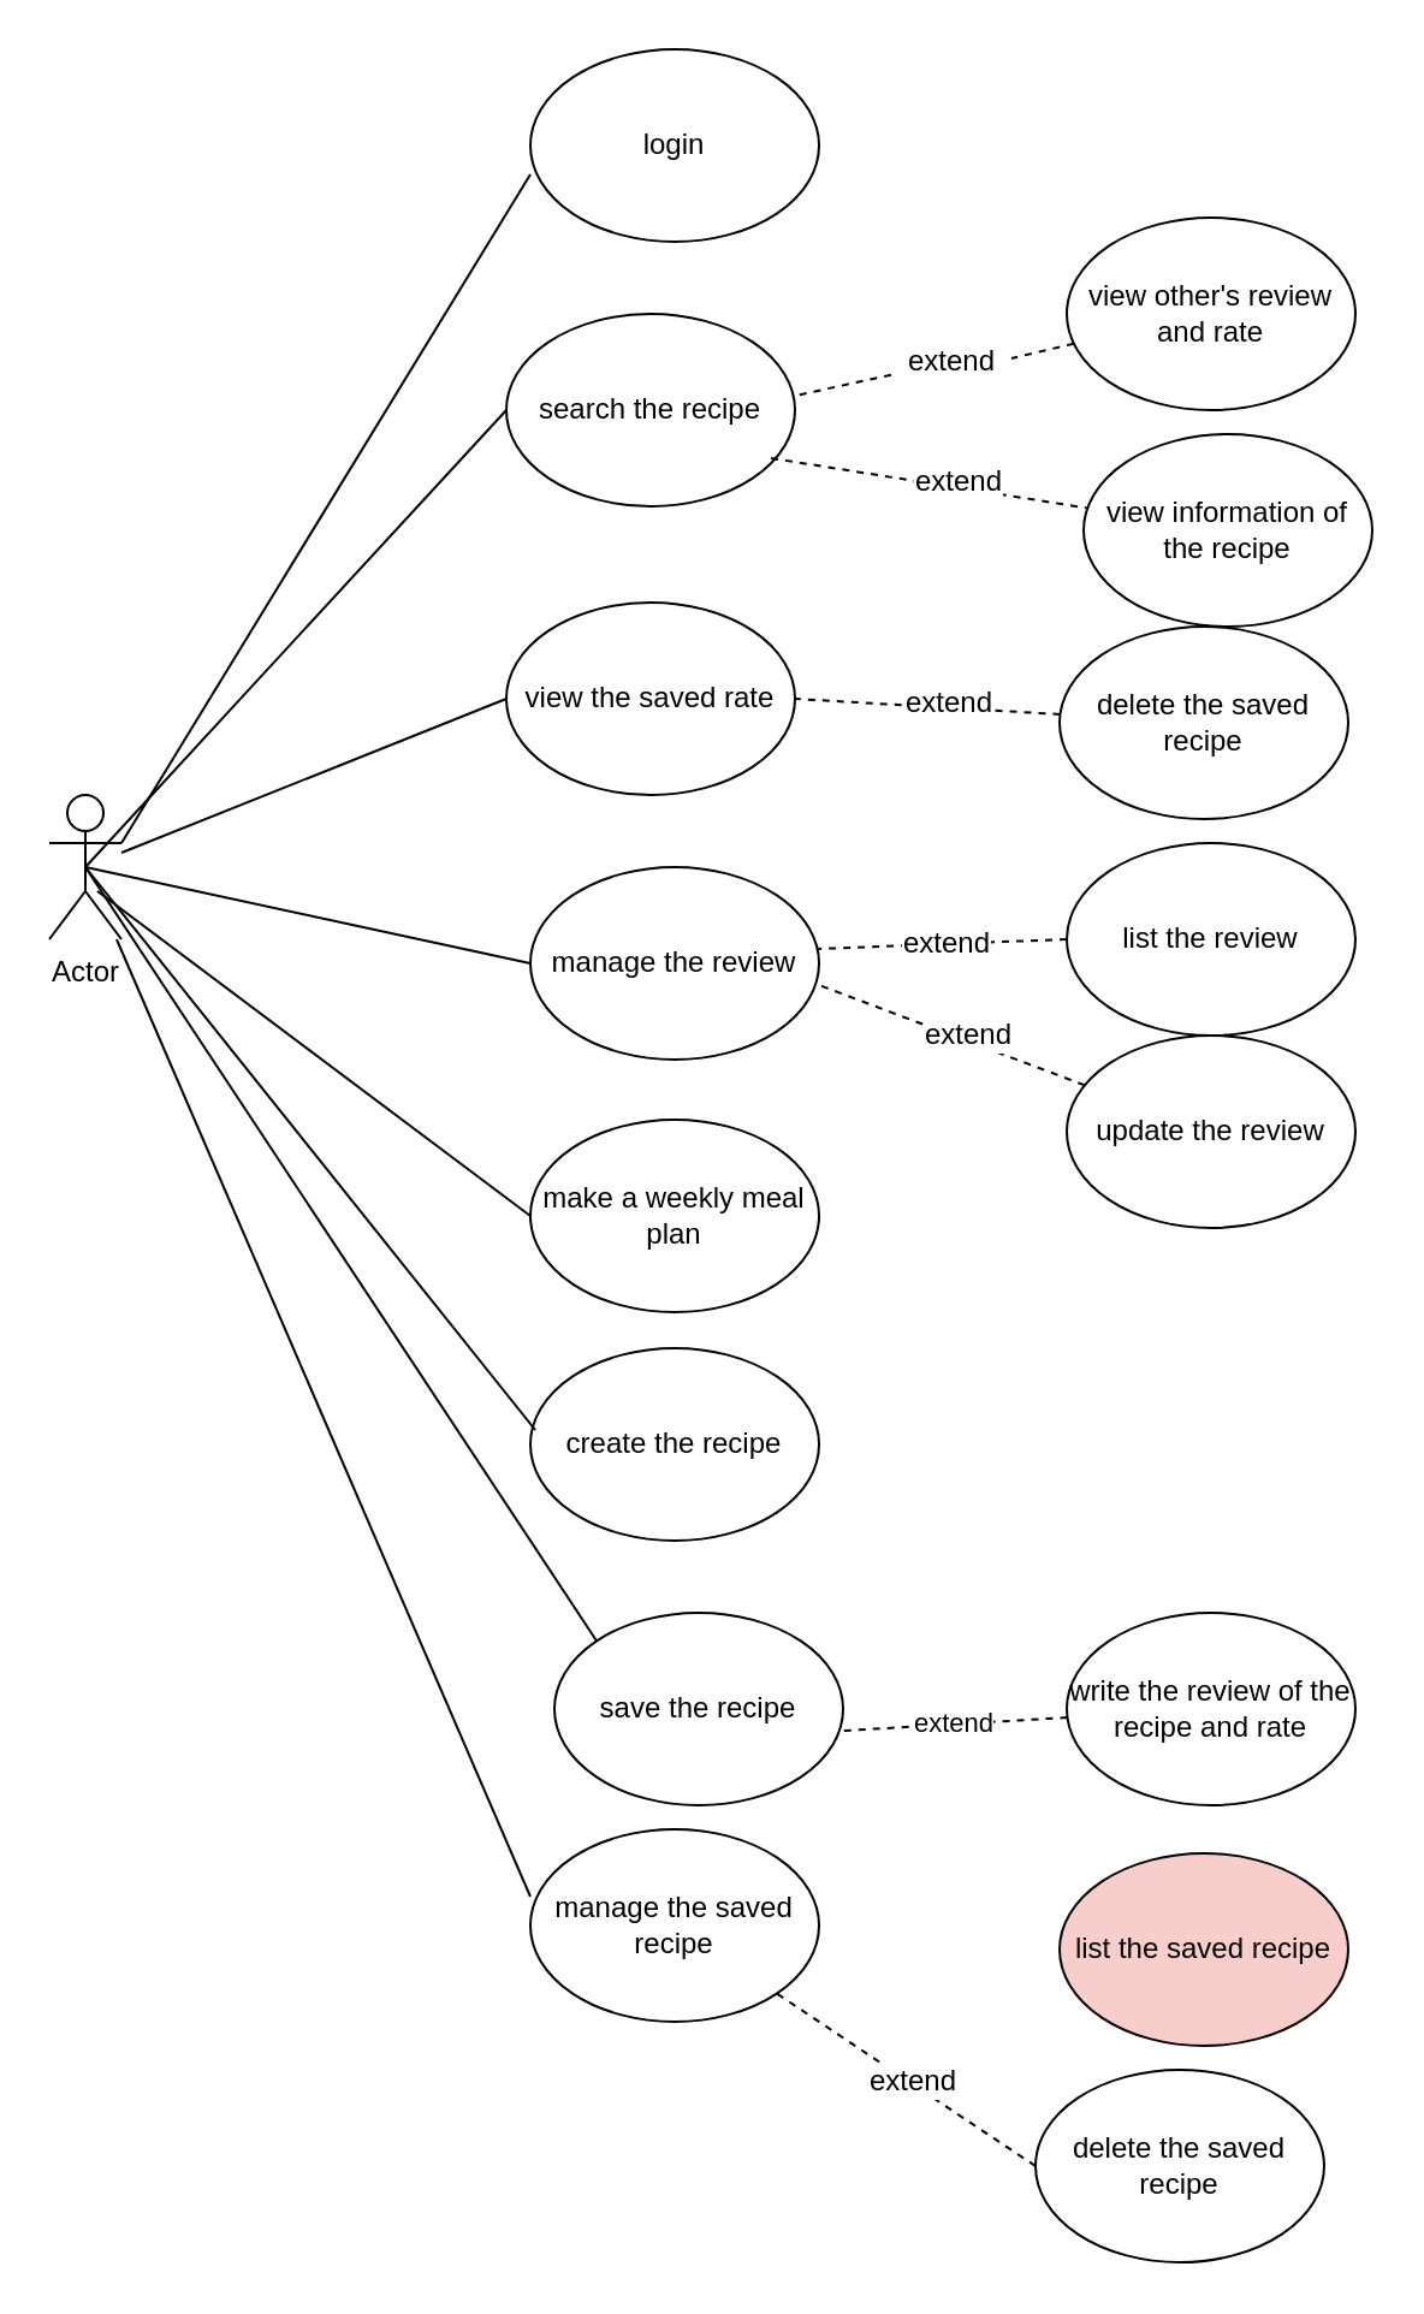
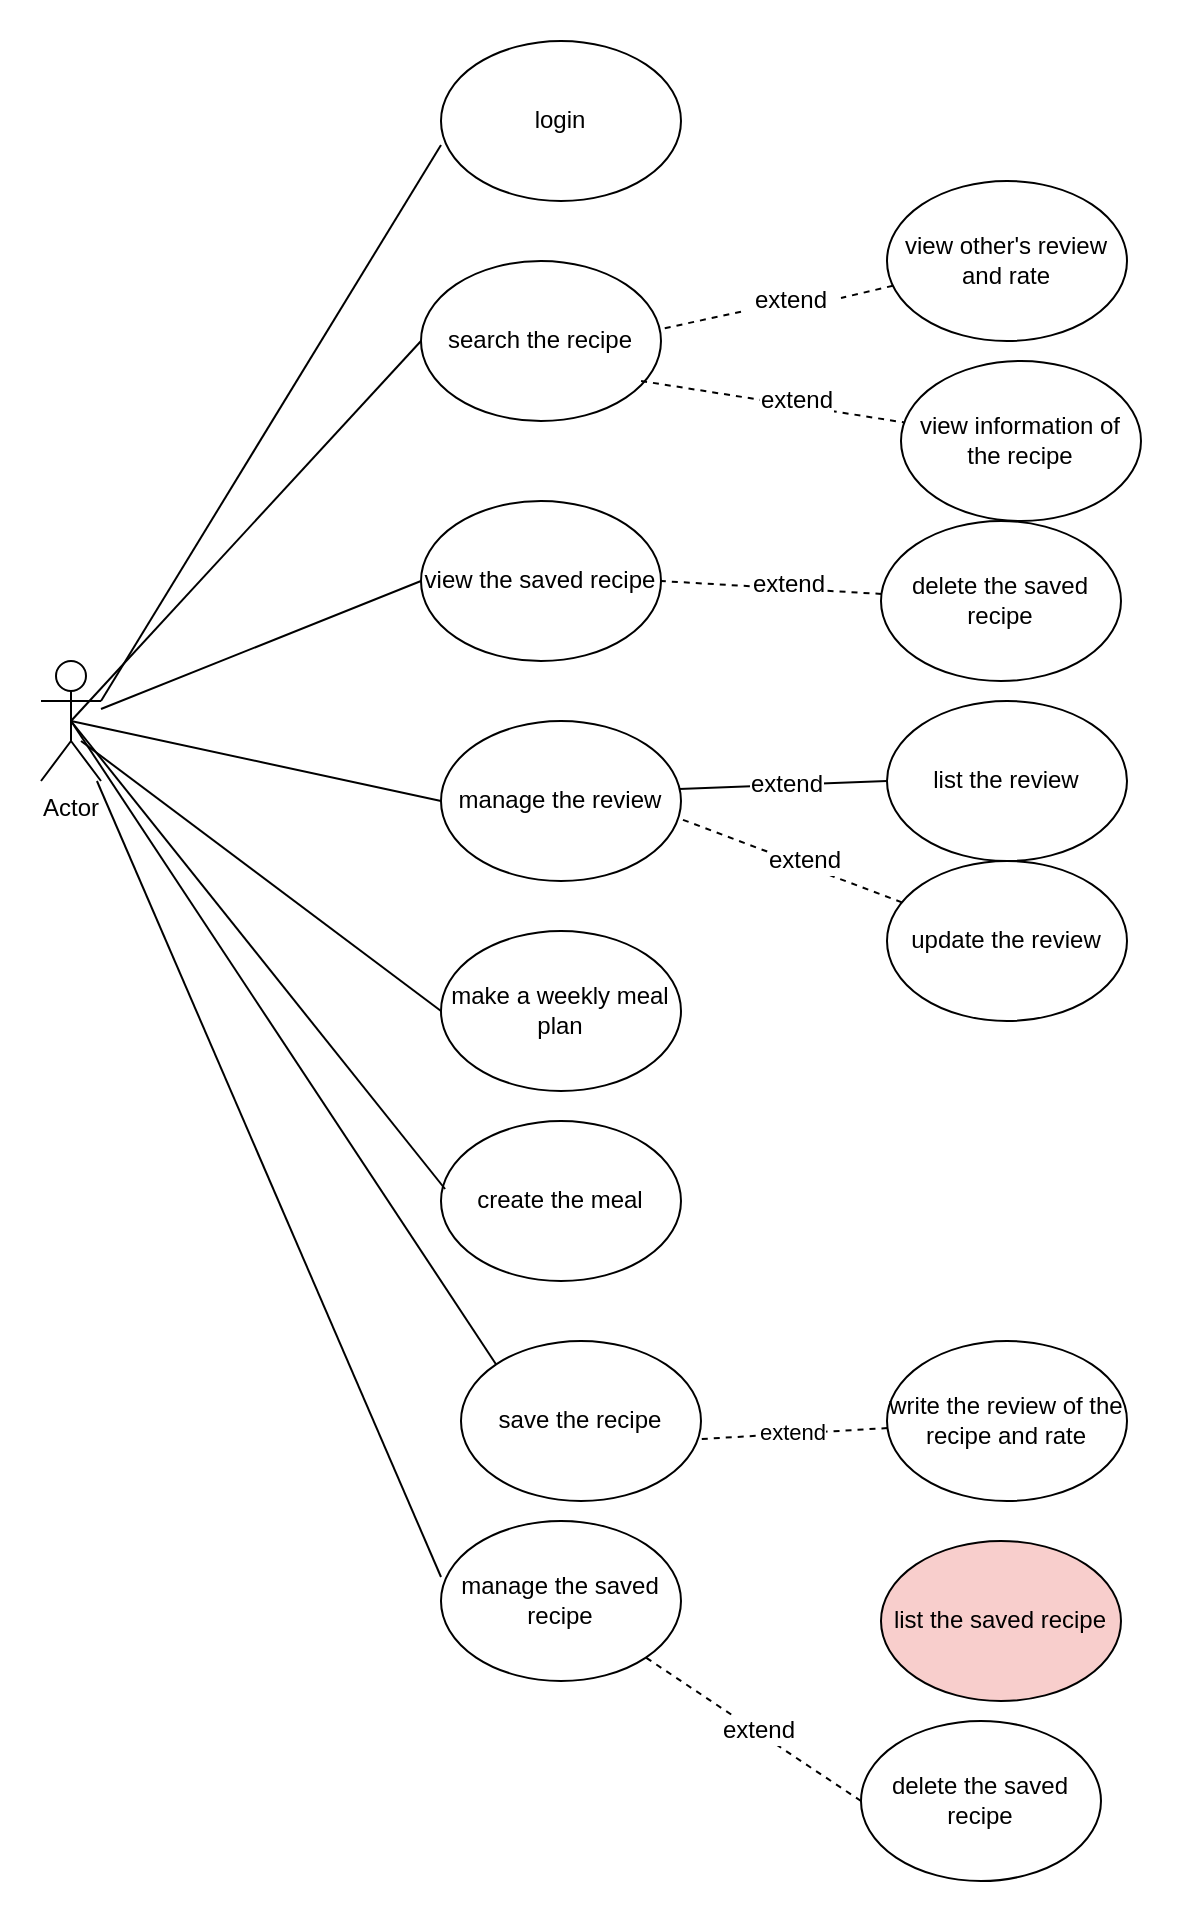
  <mxCell id="0" />
  <mxCell id="1" parent="0" />
  <mxCell id="2" value="Actor" style="shape=umlActor;verticalLabelPosition=bottom;labelBackgroundColor=#ffffff;verticalAlign=top;html=1;outlineConnect=0;" parent="1" vertex="1"><mxGeometry x="20" y="330" width="30" height="60" as="geometry" /></mxCell>
  <mxCell id="3" value="login" style="ellipse;whiteSpace=wrap;html=1;" parent="1" vertex="1"><mxGeometry x="220" y="20" width="120" height="80" as="geometry" /></mxCell>
  <mxCell id="4" value="" style="endArrow=none;html=1;entryX=0;entryY=0.65;entryDx=0;entryDy=0;entryPerimeter=0;exitX=1;exitY=0.333;exitDx=0;exitDy=0;exitPerimeter=0;" parent="1" source="2" target="3" edge="1"><mxGeometry width="50" height="50" relative="1" as="geometry"><mxPoint x="20" y="520" as="sourcePoint" /><mxPoint x="70" y="470" as="targetPoint" /></mxGeometry></mxCell>
  <mxCell id="5" value="manage the review" style="ellipse;whiteSpace=wrap;html=1;" parent="1" vertex="1"><mxGeometry x="220" y="360" width="120" height="80" as="geometry" /></mxCell>
  <mxCell id="6" value="" style="endArrow=none;html=1;exitX=0;exitY=0.5;exitDx=0;exitDy=0;" parent="1" source="5" edge="1"><mxGeometry width="50" height="50" relative="1" as="geometry"><mxPoint x="20" y="620" as="sourcePoint" /><mxPoint x="35" y="360" as="targetPoint" /></mxGeometry></mxCell>
  <mxCell id="7" value="list the review" style="ellipse;whiteSpace=wrap;html=1;" parent="1" vertex="1"><mxGeometry x="443" y="350" width="120" height="80" as="geometry" /></mxCell>
  <mxCell id="8" value="update the review" style="ellipse;whiteSpace=wrap;html=1;" parent="1" vertex="1"><mxGeometry x="443" y="430" width="120" height="80" as="geometry" /></mxCell>
  <mxCell id="9" value="search the recipe" style="ellipse;whiteSpace=wrap;html=1;" parent="1" vertex="1"><mxGeometry x="210" y="130" width="120" height="80" as="geometry" /></mxCell>
  <mxCell id="10" value="" style="endArrow=none;html=1;entryX=0.5;entryY=0.5;entryDx=0;entryDy=0;entryPerimeter=0;exitX=0;exitY=0.5;exitDx=0;exitDy=0;" parent="1" source="9" target="2" edge="1"><mxGeometry width="50" height="50" relative="1" as="geometry"><mxPoint x="20" y="810" as="sourcePoint" /><mxPoint x="70" y="760" as="targetPoint" /></mxGeometry></mxCell>
  <mxCell id="11" value="save the recipe" style="ellipse;whiteSpace=wrap;html=1;" parent="1" vertex="1"><mxGeometry x="230" y="670" width="120" height="80" as="geometry" /></mxCell>
  <mxCell id="12" value="" style="endArrow=none;html=1;exitX=0;exitY=0;exitDx=0;exitDy=0;entryX=0.5;entryY=0.5;entryDx=0;entryDy=0;entryPerimeter=0;" parent="1" source="11" target="2" edge="1"><mxGeometry width="50" height="50" relative="1" as="geometry"><mxPoint x="20" y="810" as="sourcePoint" /><mxPoint x="20" y="420" as="targetPoint" /></mxGeometry></mxCell>
- <mxCell id="13" value="create the recipe" style="ellipse;whiteSpace=wrap;html=1;" parent="1" vertex="1"><mxGeometry x="220" y="560" width="120" height="80" as="geometry" /></mxCell>
+ <mxCell id="13" value="create the meal" style="ellipse;whiteSpace=wrap;html=1;" parent="1" vertex="1"><mxGeometry x="220" y="560" width="120" height="80" as="geometry" /></mxCell>
  <mxCell id="14" value="" style="endArrow=none;html=1;entryX=0.017;entryY=0.425;entryDx=0;entryDy=0;entryPerimeter=0;exitX=0.5;exitY=0.5;exitDx=0;exitDy=0;exitPerimeter=0;" parent="1" source="2" target="13" edge="1"><mxGeometry width="50" height="50" relative="1" as="geometry"><mxPoint x="40" y="370" as="sourcePoint" /><mxPoint x="70" y="850" as="targetPoint" /></mxGeometry></mxCell>
- <mxCell id="15" value="view the saved rate" style="ellipse;whiteSpace=wrap;html=1;" parent="1" vertex="1"><mxGeometry x="210" y="250" width="120" height="80" as="geometry" /></mxCell>
+ <mxCell id="15" value="view the saved recipe" style="ellipse;whiteSpace=wrap;html=1;" parent="1" vertex="1"><mxGeometry x="210" y="250" width="120" height="80" as="geometry" /></mxCell>
  <mxCell id="16" value="" style="endArrow=none;html=1;entryX=0;entryY=0.5;entryDx=0;entryDy=0;" parent="1" source="2" target="15" edge="1"><mxGeometry width="50" height="50" relative="1" as="geometry"><mxPoint x="20" y="900" as="sourcePoint" /><mxPoint x="70" y="850" as="targetPoint" /></mxGeometry></mxCell>
  <mxCell id="17" value="view information of the recipe" style="ellipse;whiteSpace=wrap;html=1;" parent="1" vertex="1"><mxGeometry x="450" y="180" width="120" height="80" as="geometry" /></mxCell>
  <mxCell id="18" value="" style="endArrow=none;dashed=1;html=1;exitX=0.917;exitY=0.75;exitDx=0;exitDy=0;exitPerimeter=0;" parent="1" source="9" target="17" edge="1"><mxGeometry width="50" height="50" relative="1" as="geometry"><mxPoint x="350" y="300" as="sourcePoint" /><mxPoint x="70" y="850" as="targetPoint" /></mxGeometry></mxCell>
  <mxCell id="19" value="extend" style="text;html=1;align=center;verticalAlign=middle;resizable=0;points=[];;labelBackgroundColor=#ffffff;" parent="18" vertex="1" connectable="0"><mxGeometry x="0.164" y="3" relative="1" as="geometry"><mxPoint as="offset" /></mxGeometry></mxCell>
  <mxCell id="20" value="" style="endArrow=none;dashed=1;html=1;entryX=1;entryY=0.425;entryDx=0;entryDy=0;entryPerimeter=0;" parent="1" source="25" target="9" edge="1"><mxGeometry width="50" height="50" relative="1" as="geometry"><mxPoint x="400" y="360" as="sourcePoint" /><mxPoint x="70" y="850" as="targetPoint" /></mxGeometry></mxCell>
  <mxCell id="21" value="view other's review and rate" style="ellipse;whiteSpace=wrap;html=1;" parent="1" vertex="1"><mxGeometry x="443" y="90" width="120" height="80" as="geometry" /></mxCell>
  <mxCell id="22" value="write the review of the recipe and rate" style="ellipse;whiteSpace=wrap;html=1;" parent="1" vertex="1"><mxGeometry x="443" y="670" width="120" height="80" as="geometry" /></mxCell>
  <mxCell id="23" value="make a weekly meal plan" style="ellipse;whiteSpace=wrap;html=1;" parent="1" vertex="1"><mxGeometry x="220" y="465" width="120" height="80" as="geometry" /></mxCell>
  <mxCell id="24" value="" style="endArrow=none;html=1;exitX=0;exitY=0.5;exitDx=0;exitDy=0;" parent="1" source="23" edge="1"><mxGeometry width="50" height="50" relative="1" as="geometry"><mxPoint x="20" y="940" as="sourcePoint" /><mxPoint x="40" y="370" as="targetPoint" /></mxGeometry></mxCell>
  <mxCell id="25" value="extend" style="text;html=1;align=center;verticalAlign=middle;resizable=0;points=[];;autosize=1;" parent="1" vertex="1"><mxGeometry x="370" width="50" height="20" as="geometry" y="140" /></mxCell>
  <mxCell id="26" value="" style="endArrow=none;dashed=1;html=1;entryX=1;entryY=0.425;entryDx=0;entryDy=0;entryPerimeter=0;" parent="1" source="21" target="25" edge="1"><mxGeometry width="50" height="50" relative="1" as="geometry"><mxPoint x="430.664" y="195.934" as="sourcePoint" /><mxPoint x="350" y="204" as="targetPoint" /></mxGeometry></mxCell>
- <mxCell id="27" value="" style="endArrow=none;dashed=1;html=1;entryX=0.992;entryY=0.425;entryDx=0;entryDy=0;entryPerimeter=0;exitX=0;exitY=0.5;exitDx=0;exitDy=0;" parent="1" source="7" target="5" edge="1"><mxGeometry width="50" height="50" relative="1" as="geometry"><mxPoint x="20" y="900" as="sourcePoint" /><mxPoint x="70" y="850" as="targetPoint" /></mxGeometry></mxCell>
+ <mxCell id="27" value="" style="endArrow=none;dashed=0;html=1;entryX=0.992;entryY=0.425;entryDx=0;entryDy=0;entryPerimeter=0;exitX=0;exitY=0.5;exitDx=0;exitDy=0;" parent="1" source="7" target="5" edge="1"><mxGeometry width="50" height="50" relative="1" as="geometry"><mxPoint x="20" y="900" as="sourcePoint" /><mxPoint x="70" y="850" as="targetPoint" /></mxGeometry></mxCell>
  <mxCell id="28" value="extend" style="text;html=1;align=center;verticalAlign=middle;resizable=0;points=[];;labelBackgroundColor=#ffffff;" parent="27" vertex="1" connectable="0"><mxGeometry x="-0.017" relative="1" as="geometry"><mxPoint as="offset" /></mxGeometry></mxCell>
  <mxCell id="29" value="" style="endArrow=none;dashed=1;html=1;entryX=1;entryY=0.613;entryDx=0;entryDy=0;entryPerimeter=0;" parent="1" source="8" target="5" edge="1"><mxGeometry width="50" height="50" relative="1" as="geometry"><mxPoint x="453" y="400" as="sourcePoint" /><mxPoint x="349.04" y="434" as="targetPoint" /></mxGeometry></mxCell>
  <mxCell id="30" value="extend" style="text;html=1;align=center;verticalAlign=middle;resizable=0;points=[];;labelBackgroundColor=#ffffff;" parent="29" vertex="1" connectable="0"><mxGeometry x="-0.11" y="-3" relative="1" as="geometry"><mxPoint as="offset" /></mxGeometry></mxCell>
  <mxCell id="31" value="" style="endArrow=none;dashed=1;html=1;entryX=1;entryY=0.5;entryDx=0;entryDy=0;" parent="1" source="33" target="15" edge="1"><mxGeometry width="50" height="50" relative="1" as="geometry"><mxPoint x="440" y="290" as="sourcePoint" /><mxPoint x="70" y="850" as="targetPoint" /></mxGeometry></mxCell>
  <mxCell id="32" value="extend" style="text;html=1;align=center;verticalAlign=middle;resizable=0;points=[];;labelBackgroundColor=#ffffff;" parent="31" vertex="1" connectable="0"><mxGeometry x="-0.141" y="-2" relative="1" as="geometry"><mxPoint as="offset" /></mxGeometry></mxCell>
  <mxCell id="33" value="delete the saved recipe" style="ellipse;whiteSpace=wrap;html=1;" parent="1" vertex="1"><mxGeometry x="440" y="260" width="120" height="80" as="geometry" /></mxCell>
  <mxCell id="34" value="extend" style="endArrow=none;dashed=1;html=1;entryX=1;entryY=0.613;entryDx=0;entryDy=0;entryPerimeter=0;" parent="1" source="22" target="11" edge="1"><mxGeometry width="50" height="50" relative="1" as="geometry"><mxPoint x="20" y="900" as="sourcePoint" /><mxPoint x="70" y="850" as="targetPoint" /></mxGeometry></mxCell>
  <mxCell id="35" value="manage the saved recipe" style="ellipse;whiteSpace=wrap;html=1;" parent="1" vertex="1"><mxGeometry x="220" y="760" width="120" height="80" as="geometry" /></mxCell>
  <mxCell id="36" value="" style="endArrow=none;html=1;exitX=0;exitY=0.35;exitDx=0;exitDy=0;exitPerimeter=0;" parent="1" source="35" target="2" edge="1"><mxGeometry width="50" height="50" relative="1" as="geometry"><mxPoint x="20" y="910" as="sourcePoint" /><mxPoint x="70" y="860" as="targetPoint" /></mxGeometry></mxCell>
  <mxCell id="37" value="list the saved recipe" style="ellipse;whiteSpace=wrap;html=1;fillColor=#f8cecc;" parent="1" vertex="1"><mxGeometry x="440" y="770" width="120" height="80" as="geometry" /></mxCell>
  <mxCell id="38" value="delete the saved recipe" style="ellipse;whiteSpace=wrap;html=1;" parent="1" vertex="1"><mxGeometry x="430" y="860" width="120" height="80" as="geometry" /></mxCell>
  <mxCell id="39" value="" style="endArrow=none;dashed=1;html=1;entryX=1;entryY=1;entryDx=0;entryDy=0;exitX=0;exitY=0.5;exitDx=0;exitDy=0;" parent="1" source="38" target="35" edge="1"><mxGeometry width="50" height="50" relative="1" as="geometry"><mxPoint x="20" y="1010" as="sourcePoint" /><mxPoint x="70" y="960" as="targetPoint" /></mxGeometry></mxCell>
  <mxCell id="40" value="extend" style="text;html=1;align=center;verticalAlign=middle;resizable=0;points=[];;labelBackgroundColor=#ffffff;" parent="39" vertex="1" connectable="0"><mxGeometry x="-0.043" y="-1" relative="1" as="geometry"><mxPoint as="offset" /></mxGeometry></mxCell>
